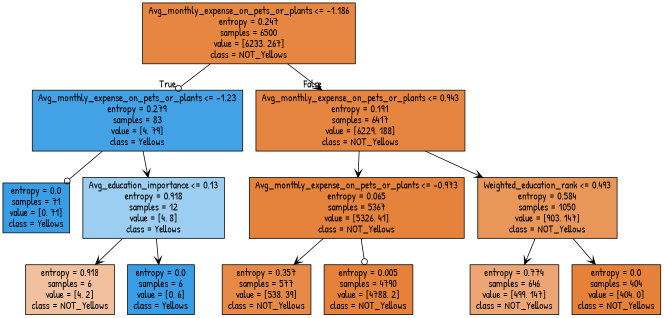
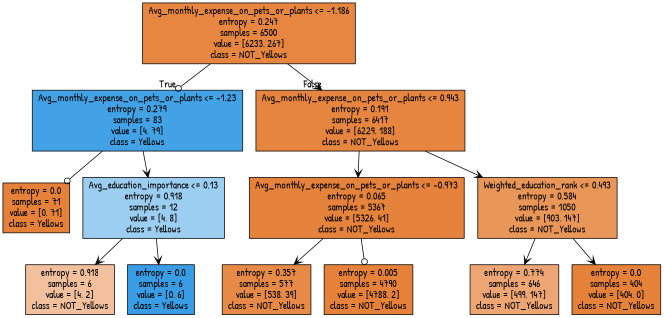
  digraph {
    fontname="Patrick Hand"
    node [color=black fillcolor="#399de5" shape=box style=filled fontname="Patrick Hand"]
    edge [arrowhead=vee fontname="Patrick Hand"]
    n1 [fillcolor="#e68641" label="Avg_monthly_expense_on_pets_or_plants <= -1.186\nentropy = 0.247\nsamples = 6500\nvalue = [6233, 267]\nclass = NOT_Yellows"]
    n2 [fillcolor="#43a2e6" label="Avg_monthly_expense_on_pets_or_plants <= -1.23\nentropy = 0.279\nsamples = 83\nvalue = [4, 79]\nclass = Yellows"]
    n3 [fillcolor="#e6853f" label="Avg_monthly_expense_on_pets_or_plants <= 0.943\nentropy = 0.191\nsamples = 6417\nvalue = [6229, 188]\nclass = NOT_Yellows"]
-   n4 [label="entropy = 0.0\nsamples = 71\nvalue = [0, 71]\nclass = Yellows"]
+   n4 [fillcolor="#e58139" label="entropy = 0.0\nsamples = 71\nvalue = [0, 71]\nclass = Yellows"]
    n5 [fillcolor="#9ccef2" label="Avg_education_importance <= 0.13\nentropy = 0.918\nsamples = 12\nvalue = [4, 8]\nclass = Yellows"]
    n6 [fillcolor="#f2c09c" label="entropy = 0.918\nsamples = 6\nvalue = [4, 2]\nclass = NOT_Yellows"]
    n7 [label="entropy = 0.0\nsamples = 6\nvalue = [0, 6]\nclass = Yellows"]
    n8 [fillcolor="#e5823b" label="Avg_monthly_expense_on_pets_or_plants <= -0.973\nentropy = 0.065\nsamples = 5367\nvalue = [5326, 41]\nclass = NOT_Yellows"]
    n9 [fillcolor="#e99659" label="Weighted_education_rank <= 0.493\nentropy = 0.584\nsamples = 1050\nvalue = [903, 147]\nclass = NOT_Yellows"]
    n10 [fillcolor="#e78a47" label="entropy = 0.357\nsamples = 577\nvalue = [538, 39]\nclass = NOT_Yellows"]
    n11 [fillcolor="#e58139" label="entropy = 0.005\nsamples = 4790\nvalue = [4788, 2]\nclass = NOT_Yellows"]
    n12 [fillcolor="#eda673" label="entropy = 0.774\nsamples = 646\nvalue = [499, 147]\nclass = NOT_Yellows"]
    n13 [fillcolor="#e58139" label="entropy = 0.0\nsamples = 404\nvalue = [404, 0]\nclass = NOT_Yellows"]
    n1 -> n2 [headlabel=True labelangle=45 labeldistance=2.5 arrowhead=odot]
    n1 -> n3 [headlabel=False labelangle=-45 labeldistance=2.5]
    n2 -> n4 [arrowhead=odot]
    n2 -> n5
    n3 -> n8
    n3 -> n9
    n5 -> n6
    n5 -> n7
    n8 -> n10
    n8 -> n11 [arrowhead=odot]
    n9 -> n12
    n9 -> n13
  }
